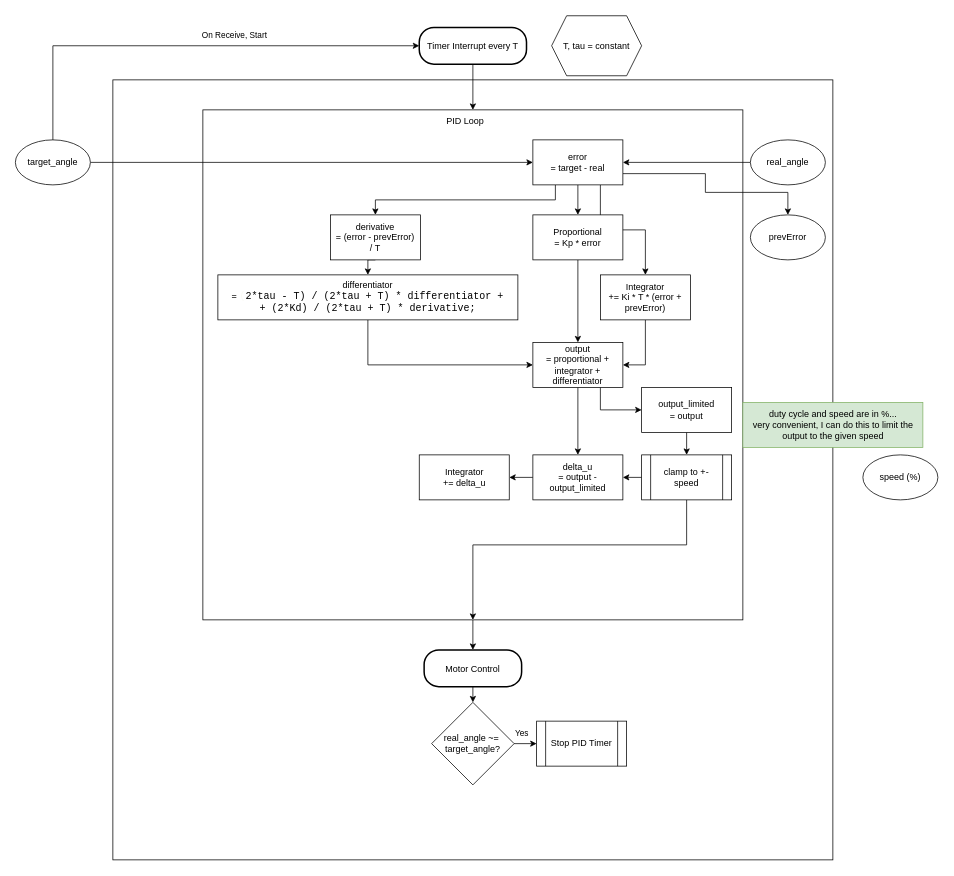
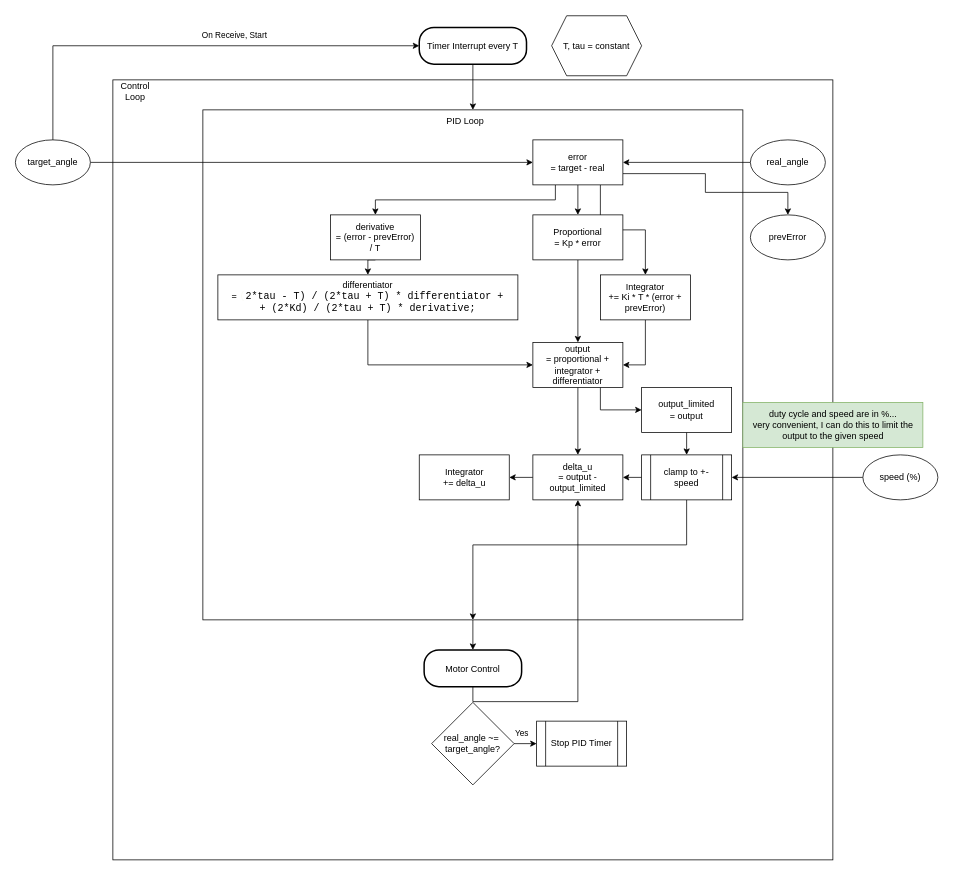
  <mxCell id="0" />
  <mxCell id="1" parent="0" />
  <mxCell id="2" value="" style="rounded=0;whiteSpace=wrap;html=1;" vertex="1" parent="1"><mxGeometry x="150" y="106" width="960" height="1040" as="geometry" /></mxCell>
  <mxCell id="3" style="edgeStyle=orthogonalEdgeStyle;rounded=0;orthogonalLoop=1;jettySize=auto;html=1;exitX=0.5;exitY=1;exitDx=0;exitDy=0;entryX=0.5;entryY=0;entryDx=0;entryDy=0;" edge="1" parent="1" source="4" target="16"><mxGeometry relative="1" as="geometry" /></mxCell>
  <mxCell id="4" value="" style="rounded=0;whiteSpace=wrap;html=1;" vertex="1" parent="1"><mxGeometry x="270" y="146" width="720" height="680" as="geometry" /></mxCell>
  <mxCell id="5" style="edgeStyle=orthogonalEdgeStyle;rounded=0;orthogonalLoop=1;jettySize=auto;html=1;exitX=0;exitY=0.5;exitDx=0;exitDy=0;entryX=1;entryY=0.5;entryDx=0;entryDy=0;" edge="1" parent="1" source="6" target="22"><mxGeometry relative="1" as="geometry" /></mxCell>
  <mxCell id="6" value="real_angle" style="ellipse;whiteSpace=wrap;html=1;" vertex="1" parent="1"><mxGeometry x="1000" y="186" width="100" height="60" as="geometry" /></mxCell>
  <mxCell id="7" style="edgeStyle=orthogonalEdgeStyle;rounded=0;orthogonalLoop=1;jettySize=auto;html=1;exitX=1;exitY=0.5;exitDx=0;exitDy=0;entryX=0;entryY=0.5;entryDx=0;entryDy=0;" edge="1" parent="1" source="10" target="22"><mxGeometry relative="1" as="geometry" /></mxCell>
  <mxCell id="8" style="edgeStyle=orthogonalEdgeStyle;rounded=0;orthogonalLoop=1;jettySize=auto;html=1;exitX=0.5;exitY=0;exitDx=0;exitDy=0;entryX=0;entryY=0.5;entryDx=0;entryDy=0;" edge="1" parent="1" source="10" target="12"><mxGeometry relative="1" as="geometry" /></mxCell>
  <mxCell id="9" value="On Receive, Start" style="edgeLabel;html=1;align=center;verticalAlign=middle;resizable=0;points=[];" vertex="1" connectable="0" parent="8"><mxGeometry x="0.093" y="3" relative="1" as="geometry"><mxPoint x="31" y="-11" as="offset" /></mxGeometry></mxCell>
  <mxCell id="10" value="target_angle" style="ellipse;whiteSpace=wrap;html=1;" vertex="1" parent="1"><mxGeometry x="20" y="186" width="100" height="60" as="geometry" /></mxCell>
  <mxCell id="11" style="edgeStyle=orthogonalEdgeStyle;rounded=0;orthogonalLoop=1;jettySize=auto;html=1;exitX=0.5;exitY=1;exitDx=0;exitDy=0;entryX=0.5;entryY=0;entryDx=0;entryDy=0;" edge="1" parent="1" source="12" target="4"><mxGeometry relative="1" as="geometry" /></mxCell>
  <mxCell id="12" value="Timer Interrupt every T" style="rounded=1;arcSize=40;strokeWidth=2" vertex="1" parent="1"><mxGeometry x="558.5" y="36" width="143" height="49" as="geometry" /></mxCell>
+ <mxCell id="13" style="edgeStyle=orthogonalEdgeStyle;rounded=0;orthogonalLoop=1;jettySize=auto;html=1;exitX=0;exitY=0.5;exitDx=0;exitDy=0;entryX=1;entryY=0.5;entryDx=0;entryDy=0;" edge="1" parent="1" source="14" target="41"><mxGeometry relative="1" as="geometry"><mxPoint x="975" y="636" as="targetPoint" /></mxGeometry></mxCell>
  <mxCell id="14" value="speed (%)" style="ellipse;whiteSpace=wrap;html=1;" vertex="1" parent="1"><mxGeometry x="1150" y="606" width="100" height="60" as="geometry" /></mxCell>
- <mxCell id="15" style="edgeStyle=orthogonalEdgeStyle;rounded=0;orthogonalLoop=1;jettySize=auto;html=1;exitX=0.5;exitY=1;exitDx=0;exitDy=0;entryX=0.5;entryY=0;entryDx=0;entryDy=0;" edge="1" parent="1" source="16" target="48"><mxGeometry relative="1" as="geometry" /></mxCell>
+ <mxCell id="15" style="edgeStyle=orthogonalEdgeStyle;rounded=0;orthogonalLoop=1;jettySize=auto;html=1;exitX=0.5;exitY=1;exitDx=0;exitDy=0;" edge="1" parent="1" source="16" target="44"><mxGeometry relative="1" as="geometry" /></mxCell>
  <mxCell id="16" value="Motor Control" style="rounded=1;arcSize=40;strokeWidth=2" vertex="1" parent="1"><mxGeometry x="565" y="866" width="130" height="49" as="geometry" /></mxCell>
  <mxCell id="17" value="PID Loop" style="text;html=1;align=center;verticalAlign=middle;whiteSpace=wrap;rounded=0;" vertex="1" parent="1"><mxGeometry x="590" y="146" width="60" height="30" as="geometry" /></mxCell>
  <mxCell id="18" style="edgeStyle=orthogonalEdgeStyle;rounded=0;orthogonalLoop=1;jettySize=auto;html=1;exitX=0.5;exitY=1;exitDx=0;exitDy=0;entryX=0.5;entryY=0;entryDx=0;entryDy=0;" edge="1" parent="1" source="22" target="24"><mxGeometry relative="1" as="geometry" /></mxCell>
  <mxCell id="19" style="edgeStyle=orthogonalEdgeStyle;rounded=0;orthogonalLoop=1;jettySize=auto;html=1;exitX=0.75;exitY=1;exitDx=0;exitDy=0;entryX=0.5;entryY=0;entryDx=0;entryDy=0;" edge="1" parent="1" source="22" target="28"><mxGeometry relative="1" as="geometry" /></mxCell>
  <mxCell id="20" style="edgeStyle=orthogonalEdgeStyle;rounded=0;orthogonalLoop=1;jettySize=auto;html=1;exitX=0.25;exitY=1;exitDx=0;exitDy=0;entryX=0.5;entryY=0;entryDx=0;entryDy=0;" edge="1" parent="1" source="22" target="30"><mxGeometry relative="1" as="geometry" /></mxCell>
  <mxCell id="21" style="edgeStyle=orthogonalEdgeStyle;rounded=0;orthogonalLoop=1;jettySize=auto;html=1;exitX=1;exitY=0.75;exitDx=0;exitDy=0;entryX=0.5;entryY=0;entryDx=0;entryDy=0;" edge="1" parent="1" source="22" target="31"><mxGeometry relative="1" as="geometry"><Array as="points"><mxPoint x="940" y="231" /><mxPoint x="940" y="256" /><mxPoint x="1050" y="256" /></Array></mxGeometry></mxCell>
  <mxCell id="22" value="error&lt;div&gt;= target - real&lt;/div&gt;" style="rounded=0;whiteSpace=wrap;html=1;" vertex="1" parent="1"><mxGeometry x="710" y="186" width="120" height="60" as="geometry" /></mxCell>
  <mxCell id="23" style="edgeStyle=orthogonalEdgeStyle;rounded=0;orthogonalLoop=1;jettySize=auto;html=1;exitX=0.5;exitY=1;exitDx=0;exitDy=0;entryX=0.5;entryY=0;entryDx=0;entryDy=0;" edge="1" parent="1" source="24" target="36"><mxGeometry relative="1" as="geometry" /></mxCell>
  <mxCell id="24" value="Proportional&lt;div&gt;= Kp * error&lt;/div&gt;" style="rounded=0;whiteSpace=wrap;html=1;" vertex="1" parent="1"><mxGeometry x="710" y="286" width="120" height="60" as="geometry" /></mxCell>
+ <mxCell id="25" value="Control Loop" style="text;html=1;align=center;verticalAlign=middle;whiteSpace=wrap;rounded=0;" vertex="1" parent="1"><mxGeometry x="150" y="106" width="60" height="30" as="geometry" /></mxCell>
  <mxCell id="26" value="T, tau = constant" style="shape=hexagon;perimeter=hexagonPerimeter2;whiteSpace=wrap;html=1;fixedSize=1;" vertex="1" parent="1"><mxGeometry x="735" y="20.5" width="120" height="80" as="geometry" /></mxCell>
  <mxCell id="27" style="edgeStyle=orthogonalEdgeStyle;rounded=0;orthogonalLoop=1;jettySize=auto;html=1;exitX=0.5;exitY=1;exitDx=0;exitDy=0;entryX=1;entryY=0.5;entryDx=0;entryDy=0;" edge="1" parent="1" source="28" target="36"><mxGeometry relative="1" as="geometry" /></mxCell>
  <mxCell id="28" value="Integrator&lt;div&gt;+= Ki * T * (error + prevError)&lt;/div&gt;" style="rounded=0;whiteSpace=wrap;html=1;" vertex="1" parent="1"><mxGeometry x="800" y="366" width="120" height="60" as="geometry" /></mxCell>
  <mxCell id="29" style="edgeStyle=orthogonalEdgeStyle;rounded=0;orthogonalLoop=1;jettySize=auto;html=1;exitX=0.5;exitY=1;exitDx=0;exitDy=0;entryX=0.5;entryY=0;entryDx=0;entryDy=0;" edge="1" parent="1" source="30" target="33"><mxGeometry relative="1" as="geometry" /></mxCell>
  <mxCell id="30" value="derivative&lt;div&gt;= (error - prevError)&lt;/div&gt;&lt;div&gt;/ T&lt;/div&gt;" style="rounded=0;whiteSpace=wrap;html=1;" vertex="1" parent="1"><mxGeometry x="440" y="286" width="120" height="60" as="geometry" /></mxCell>
  <mxCell id="31" value="prevError" style="ellipse;whiteSpace=wrap;html=1;" vertex="1" parent="1"><mxGeometry x="1000" y="286" width="100" height="60" as="geometry" /></mxCell>
  <mxCell id="32" style="edgeStyle=orthogonalEdgeStyle;rounded=0;orthogonalLoop=1;jettySize=auto;html=1;exitX=0.5;exitY=1;exitDx=0;exitDy=0;entryX=0;entryY=0.5;entryDx=0;entryDy=0;" edge="1" parent="1" source="33" target="36"><mxGeometry relative="1" as="geometry" /></mxCell>
  <mxCell id="33" value="differentiator&lt;div&gt;=&amp;nbsp;&lt;span style=&quot;font-family: &amp;quot;Courier New&amp;quot;; font-size: 10pt; white-space: pre; color: rgb(249, 250, 244);&quot;&gt;(&lt;/span&gt;&lt;span style=&quot;font-family: &amp;quot;Courier New&amp;quot;; font-size: 10pt; white-space: pre;&quot;&gt;2*&lt;/span&gt;&lt;span style=&quot;font-family: &amp;quot;Courier New&amp;quot;; font-size: 10pt; white-space: pre;&quot;&gt;tau&lt;/span&gt;&lt;span style=&quot;font-family: &amp;quot;Courier New&amp;quot;; font-size: 10pt; white-space: pre;&quot;&gt; &lt;/span&gt;&lt;span style=&quot;font-family: &amp;quot;Courier New&amp;quot;; font-size: 10pt; white-space: pre;&quot;&gt;-&lt;/span&gt;&lt;span style=&quot;font-family: &amp;quot;Courier New&amp;quot;; font-size: 10pt; white-space: pre;&quot;&gt; &lt;/span&gt;&lt;span style=&quot;font-family: &amp;quot;Courier New&amp;quot;; font-size: 10pt; white-space: pre;&quot;&gt;T&lt;/span&gt;&lt;span style=&quot;font-family: &amp;quot;Courier New&amp;quot;; font-size: 10pt; white-space: pre;&quot;&gt;)&lt;/span&gt;&lt;span style=&quot;font-family: &amp;quot;Courier New&amp;quot;; font-size: 10pt; white-space: pre;&quot;&gt; &lt;/span&gt;&lt;span style=&quot;font-family: &amp;quot;Courier New&amp;quot;; font-size: 10pt; white-space: pre;&quot;&gt;/&lt;/span&gt;&lt;span style=&quot;font-family: &amp;quot;Courier New&amp;quot;; font-size: 10pt; white-space: pre;&quot;&gt; &lt;/span&gt;&lt;span style=&quot;font-family: &amp;quot;Courier New&amp;quot;; font-size: 10pt; white-space: pre;&quot;&gt;(&lt;/span&gt;&lt;span style=&quot;font-family: &amp;quot;Courier New&amp;quot;; font-size: 10pt; white-space: pre;&quot;&gt;2&lt;/span&gt;&lt;span style=&quot;font-family: &amp;quot;Courier New&amp;quot;; font-size: 10pt; white-space: pre;&quot;&gt;*&lt;/span&gt;&lt;span style=&quot;font-family: &amp;quot;Courier New&amp;quot;; font-size: 10pt; white-space: pre;&quot;&gt;tau&lt;/span&gt;&lt;span style=&quot;font-family: &amp;quot;Courier New&amp;quot;; font-size: 10pt; white-space: pre;&quot;&gt; &lt;/span&gt;&lt;span style=&quot;font-family: &amp;quot;Courier New&amp;quot;; font-size: 10pt; white-space: pre;&quot;&gt;+&lt;/span&gt;&lt;span style=&quot;font-family: &amp;quot;Courier New&amp;quot;; font-size: 10pt; white-space: pre;&quot;&gt; &lt;/span&gt;&lt;span style=&quot;font-family: &amp;quot;Courier New&amp;quot;; font-size: 10pt; white-space: pre;&quot;&gt;T&lt;/span&gt;&lt;span style=&quot;font-family: &amp;quot;Courier New&amp;quot;; font-size: 10pt; white-space: pre;&quot;&gt;)&lt;/span&gt;&lt;span style=&quot;font-family: &amp;quot;Courier New&amp;quot;; font-size: 10pt; white-space: pre;&quot;&gt; &lt;/span&gt;&lt;span style=&quot;font-family: &amp;quot;Courier New&amp;quot;; font-size: 10pt; white-space: pre;&quot;&gt;*&lt;/span&gt;&lt;span style=&quot;font-family: &amp;quot;Courier New&amp;quot;; font-size: 10pt; white-space: pre;&quot;&gt; &lt;/span&gt;&lt;span style=&quot;font-family: &amp;quot;Courier New&amp;quot;; font-size: 10pt; white-space: pre;&quot;&gt;differentiator +&lt;/span&gt;&lt;/div&gt;&lt;div&gt;&lt;span style=&quot;background-color: initial; font-family: &amp;quot;Courier New&amp;quot;; font-size: 10pt; white-space: pre;&quot;&gt;+ (2*Kd) / (2*tau + T) * derivative;&lt;/span&gt;&lt;/div&gt;" style="rounded=0;whiteSpace=wrap;html=1;" vertex="1" parent="1"><mxGeometry x="290" y="366" width="400" height="60" as="geometry" /></mxCell>
  <mxCell id="34" style="edgeStyle=orthogonalEdgeStyle;rounded=0;orthogonalLoop=1;jettySize=auto;html=1;exitX=0.75;exitY=1;exitDx=0;exitDy=0;entryX=0;entryY=0.5;entryDx=0;entryDy=0;" edge="1" parent="1" source="36" target="38"><mxGeometry relative="1" as="geometry" /></mxCell>
  <mxCell id="35" style="edgeStyle=orthogonalEdgeStyle;rounded=0;orthogonalLoop=1;jettySize=auto;html=1;exitX=0.5;exitY=1;exitDx=0;exitDy=0;entryX=0.5;entryY=0;entryDx=0;entryDy=0;" edge="1" parent="1" source="36" target="44"><mxGeometry relative="1" as="geometry" /></mxCell>
  <mxCell id="36" value="output&lt;div&gt;= proportional + integrator + differentiator&lt;/div&gt;" style="rounded=0;whiteSpace=wrap;html=1;" vertex="1" parent="1"><mxGeometry x="710" y="456" width="120" height="60" as="geometry" /></mxCell>
  <mxCell id="37" style="edgeStyle=orthogonalEdgeStyle;rounded=0;orthogonalLoop=1;jettySize=auto;html=1;exitX=0.5;exitY=1;exitDx=0;exitDy=0;entryX=0.5;entryY=0;entryDx=0;entryDy=0;" edge="1" parent="1" source="38" target="41"><mxGeometry relative="1" as="geometry"><mxPoint x="915" y="606" as="targetPoint" /></mxGeometry></mxCell>
  <mxCell id="38" value="output_limited&lt;div&gt;= output&lt;/div&gt;" style="rounded=0;whiteSpace=wrap;html=1;" vertex="1" parent="1"><mxGeometry x="855" y="516" width="120" height="60" as="geometry" /></mxCell>
  <mxCell id="39" style="edgeStyle=orthogonalEdgeStyle;rounded=0;orthogonalLoop=1;jettySize=auto;html=1;exitX=0;exitY=0.5;exitDx=0;exitDy=0;entryX=1;entryY=0.5;entryDx=0;entryDy=0;" edge="1" parent="1" source="41" target="44"><mxGeometry relative="1" as="geometry" /></mxCell>
  <mxCell id="40" style="edgeStyle=orthogonalEdgeStyle;rounded=0;orthogonalLoop=1;jettySize=auto;html=1;exitX=0.5;exitY=1;exitDx=0;exitDy=0;entryX=0.5;entryY=1;entryDx=0;entryDy=0;" edge="1" parent="1" source="41" target="4"><mxGeometry relative="1" as="geometry"><Array as="points"><mxPoint x="915" y="726" /><mxPoint x="630" y="726" /></Array></mxGeometry></mxCell>
  <mxCell id="41" value="clamp to +- speed" style="shape=process;whiteSpace=wrap;html=1;backgroundOutline=1;" vertex="1" parent="1"><mxGeometry x="855" y="606" width="120" height="60" as="geometry" /></mxCell>
  <mxCell id="42" value="duty cycle and speed are in %...&lt;div&gt;very convenient, I can do this to limit the&lt;/div&gt;&lt;div&gt;output to the given speed&lt;/div&gt;" style="text;html=1;align=center;verticalAlign=middle;resizable=0;points=[];autosize=1;strokeColor=#82b366;fillColor=#d5e8d4;" vertex="1" parent="1"><mxGeometry x="990" y="536" width="240" height="60" as="geometry" /></mxCell>
  <mxCell id="43" style="edgeStyle=orthogonalEdgeStyle;rounded=0;orthogonalLoop=1;jettySize=auto;html=1;exitX=0;exitY=0.5;exitDx=0;exitDy=0;entryX=1;entryY=0.5;entryDx=0;entryDy=0;" edge="1" parent="1" source="44" target="45"><mxGeometry relative="1" as="geometry" /></mxCell>
  <mxCell id="44" value="delta_u&lt;div&gt;= output - output_limited&lt;/div&gt;" style="rounded=0;whiteSpace=wrap;html=1;" vertex="1" parent="1"><mxGeometry x="710" y="606" width="120" height="60" as="geometry" /></mxCell>
  <mxCell id="45" value="Integrator&lt;div&gt;+= delta_u&lt;/div&gt;" style="rounded=0;whiteSpace=wrap;html=1;" vertex="1" parent="1"><mxGeometry x="558.5" y="606" width="120" height="60" as="geometry" /></mxCell>
  <mxCell id="46" style="edgeStyle=orthogonalEdgeStyle;rounded=0;orthogonalLoop=1;jettySize=auto;html=1;exitX=1;exitY=0.5;exitDx=0;exitDy=0;entryX=0;entryY=0.5;entryDx=0;entryDy=0;" edge="1" parent="1" source="48" target="49"><mxGeometry relative="1" as="geometry" /></mxCell>
  <mxCell id="47" value="Yes" style="edgeLabel;html=1;align=center;verticalAlign=middle;resizable=0;points=[];" vertex="1" connectable="0" parent="46"><mxGeometry x="-0.581" relative="1" as="geometry"><mxPoint x="3" y="-15" as="offset" /></mxGeometry></mxCell>
  <mxCell id="48" value="real_angle ~=&amp;nbsp;&lt;div&gt;target_angle?&lt;/div&gt;" style="rhombus;whiteSpace=wrap;html=1;" vertex="1" parent="1"><mxGeometry x="575" y="936" width="110" height="110" as="geometry" /></mxCell>
  <mxCell id="49" value="Stop PID Timer" style="shape=process;whiteSpace=wrap;html=1;backgroundOutline=1;" vertex="1" parent="1"><mxGeometry x="715" y="961" width="120" height="60" as="geometry" /></mxCell>
